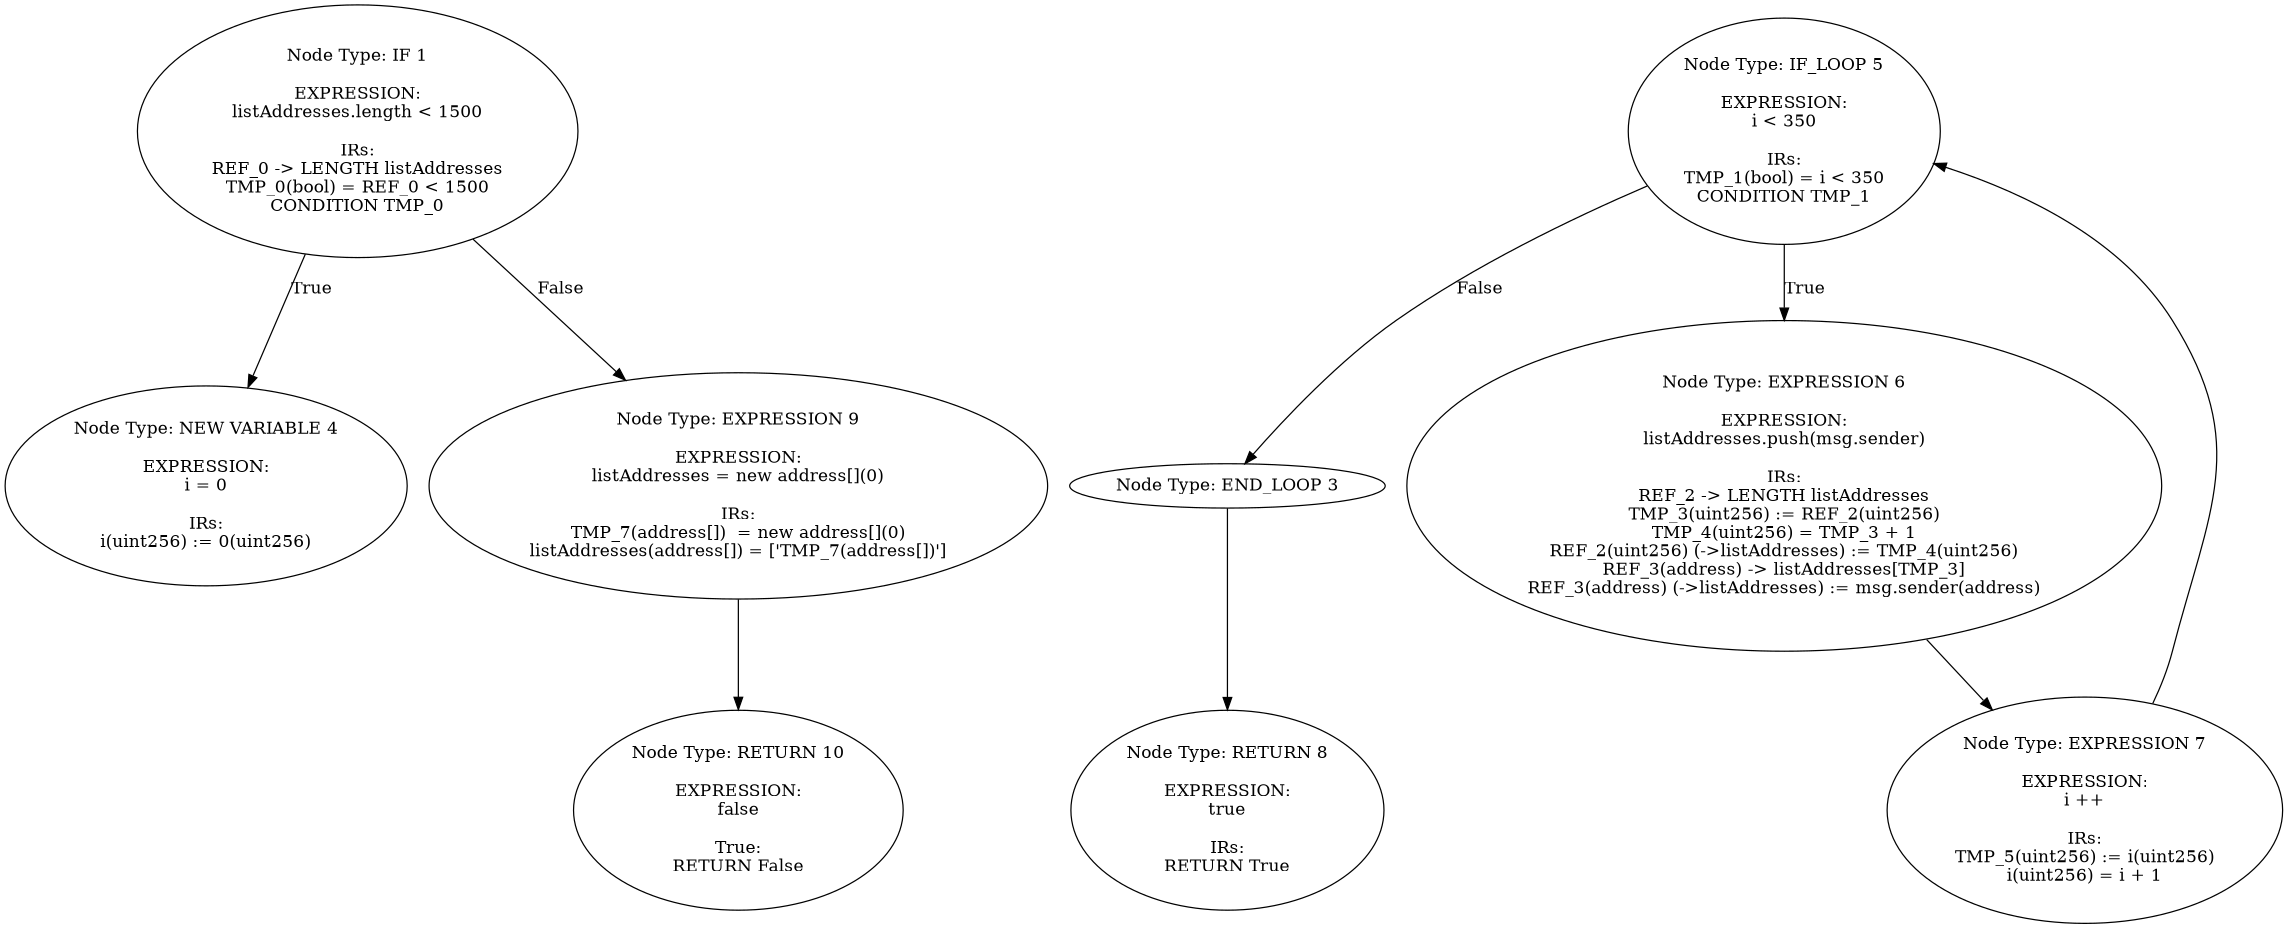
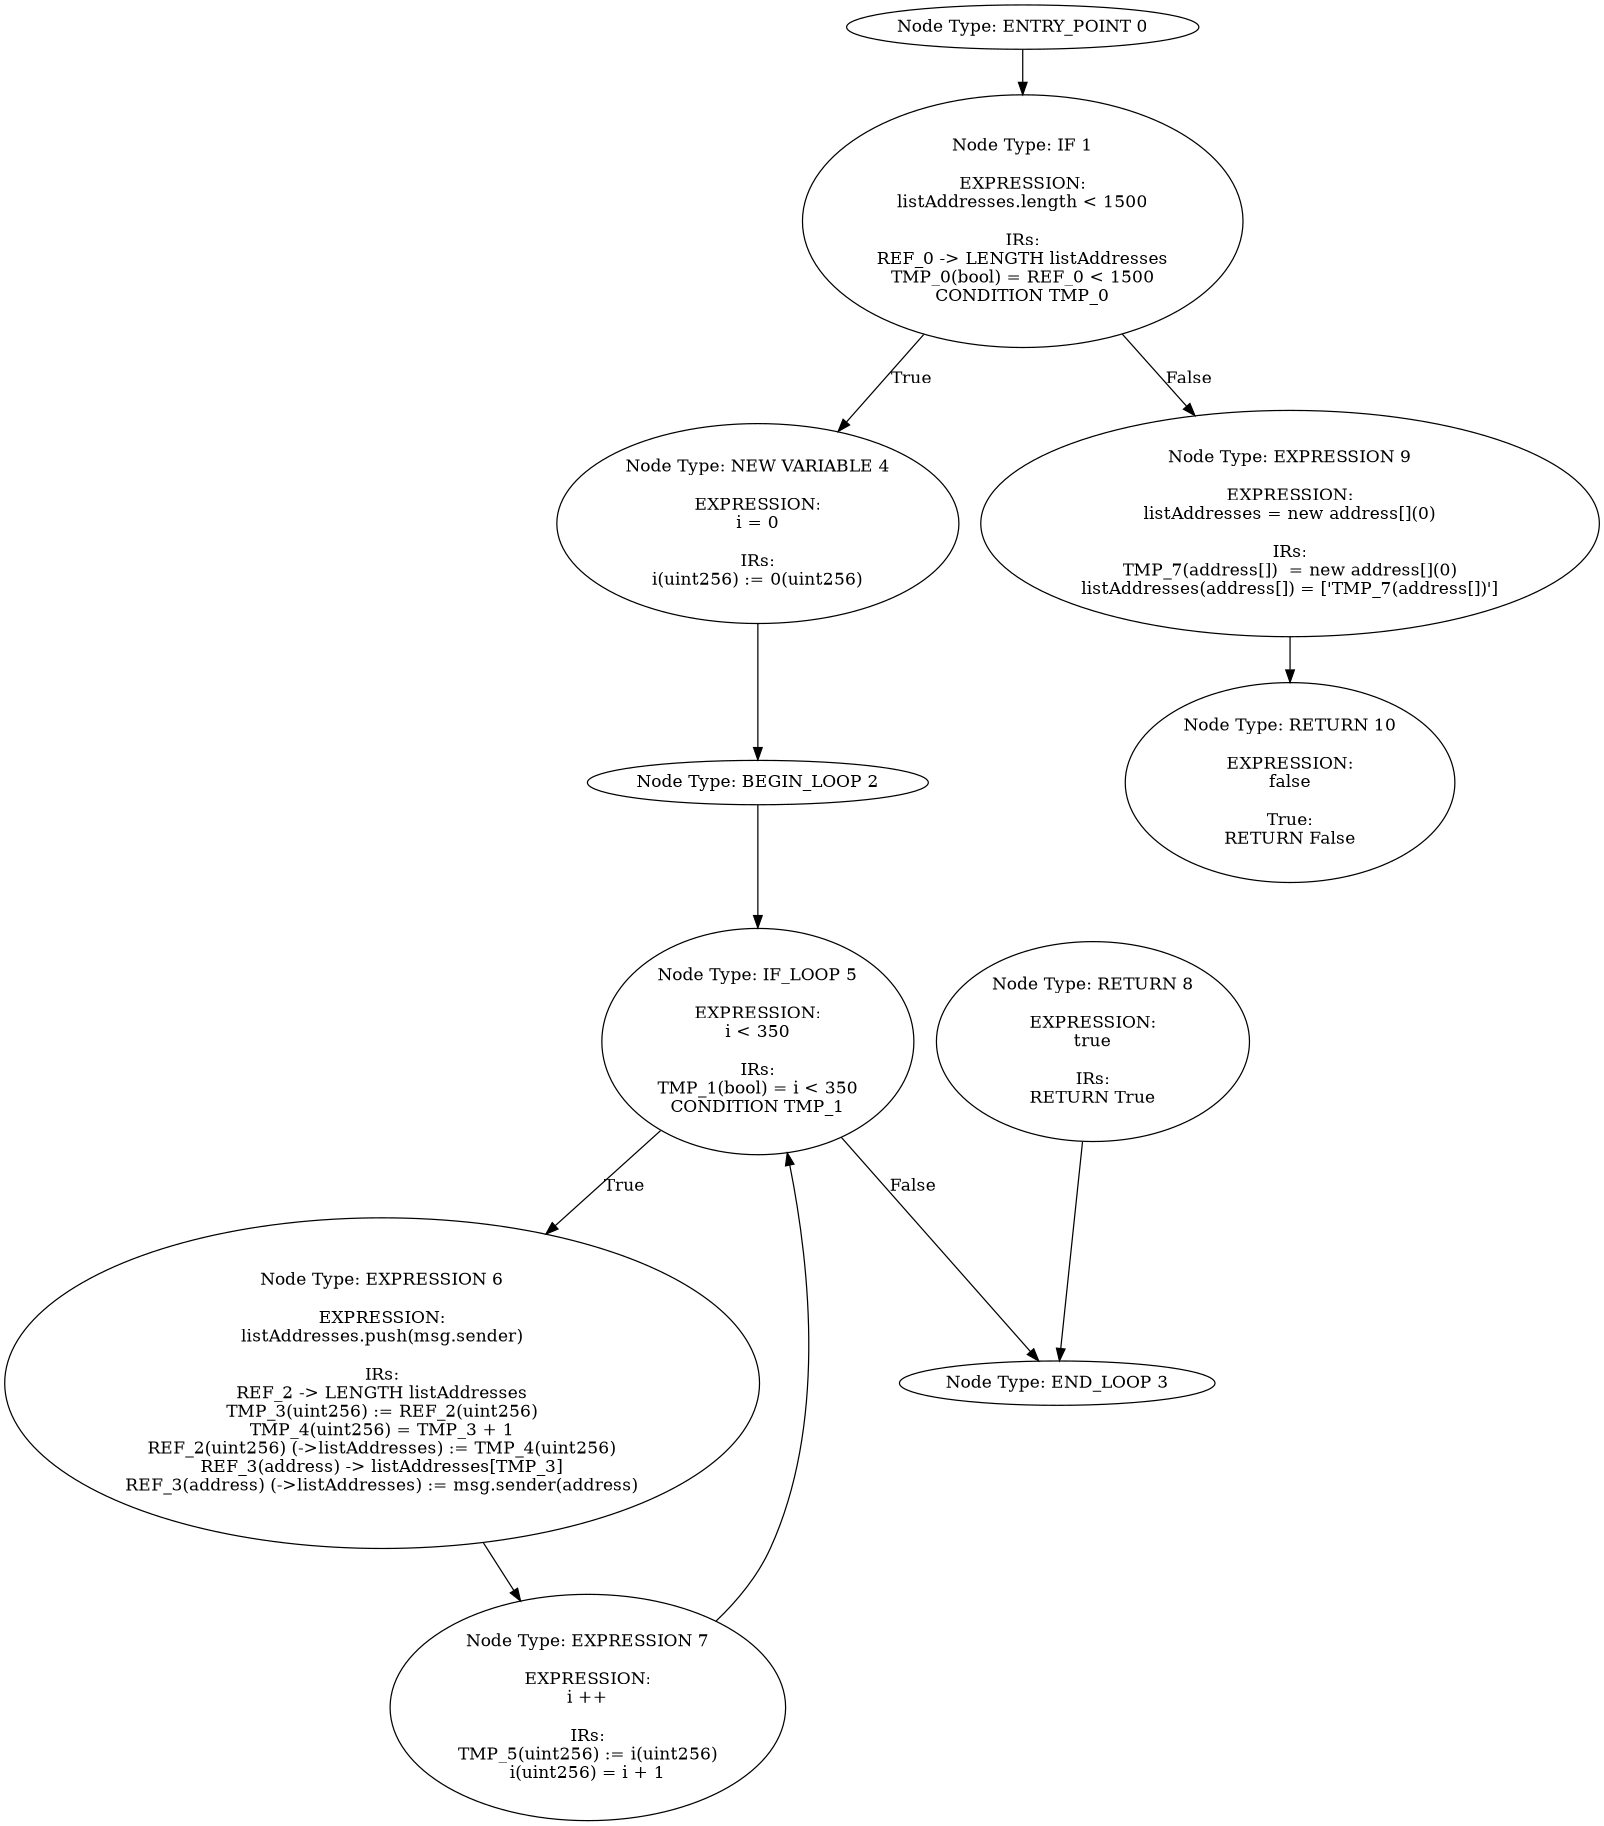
  digraph {
+   n1 [label="Node Type: ENTRY_POINT 0\n"]
    n2 [label="Node Type: IF 1\n\nEXPRESSION:\nlistAddresses.length < 1500\n\nIRs:\nREF_0 -> LENGTH listAddresses\nTMP_0(bool) = REF_0 < 1500\nCONDITION TMP_0"]
    n3 [label="Node Type: NEW VARIABLE 4\n\nEXPRESSION:\ni = 0\n\nIRs:\ni(uint256) := 0(uint256)"]
    n4 [label="Node Type: EXPRESSION 9\n\nEXPRESSION:\nlistAddresses = new address[](0)\n\nIRs:\nTMP_7(address[])  = new address[](0)\nlistAddresses(address[]) = ['TMP_7(address[])']"]
+   n5 [label="Node Type: BEGIN_LOOP 2\n"]
    n6 [label="Node Type: RETURN 10\n\nEXPRESSION:\nfalse\n\nTrue:\nRETURN False"]
    n7 [label="Node Type: IF_LOOP 5\n\nEXPRESSION:\ni < 350\n\nIRs:\nTMP_1(bool) = i < 350\nCONDITION TMP_1"]
    n8 [label="Node Type: END_LOOP 3\n"]
    n9 [label="Node Type: EXPRESSION 6\n\nEXPRESSION:\nlistAddresses.push(msg.sender)\n\nIRs:\nREF_2 -> LENGTH listAddresses\nTMP_3(uint256) := REF_2(uint256)\nTMP_4(uint256) = TMP_3 + 1\nREF_2(uint256) (->listAddresses) := TMP_4(uint256)\nREF_3(address) -> listAddresses[TMP_3]\nREF_3(address) (->listAddresses) := msg.sender(address)"]
    n10 [label="Node Type: RETURN 8\n\nEXPRESSION:\ntrue\n\nIRs:\nRETURN True"]
    n11 [label="Node Type: EXPRESSION 7\n\nEXPRESSION:\ni ++\n\nIRs:\nTMP_5(uint256) := i(uint256)\ni(uint256) = i + 1"]
+   n1 -> n2
    n2 -> n3 [label=True]
    n2 -> n4 [label=False]
+   n3 -> n5
    n4 -> n6
+   n5 -> n7
    n7 -> n8 [label=False]
    n7 -> n9 [label=True]
-   n8 -> n10
+   n10 -> n8
    n9 -> n11
    n11 -> n7
  }
